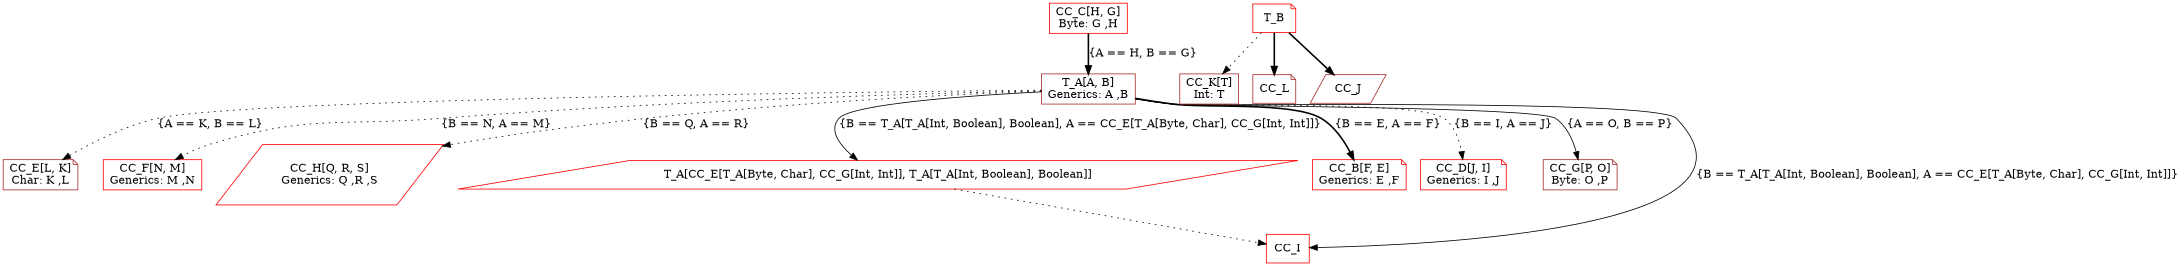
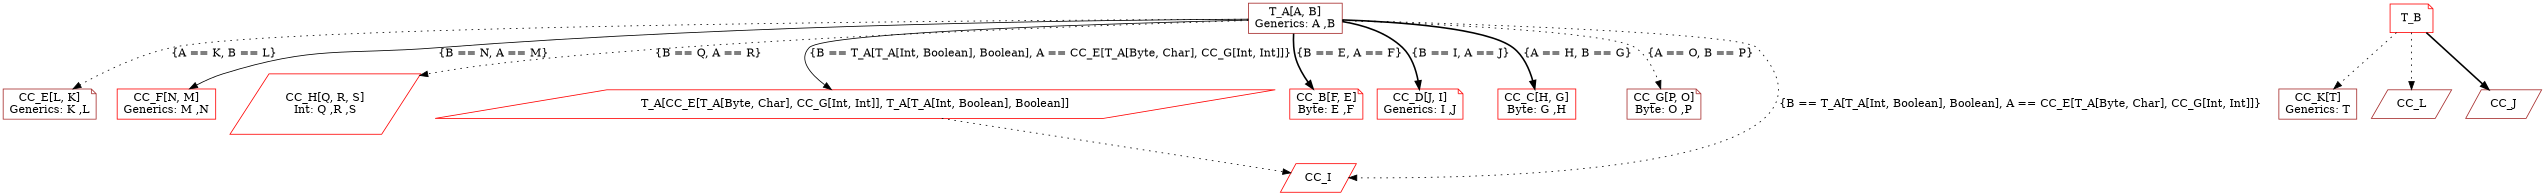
  strict digraph {
    node [color=red shape=note]
    edge [style=dotted]
    n1 [color=brown label="T_A[A, B]\nGenerics: A ,B" shape=box]
-   n2 [color=brown label="CC_E[L, K]\nChar: K ,L"]
+   n2 [color=brown label="CC_E[L, K]\nGenerics: K ,L"]
    n3 [label="CC_F[N, M]\nGenerics: M ,N" shape=box]
-   n4 [label="CC_H[Q, R, S]\nGenerics: Q ,R ,S" shape=parallelogram]
+   n4 [label="CC_H[Q, R, S]\nInt: Q ,R ,S" shape=parallelogram]
    n5 [label="T_A[CC_E[T_A[Byte, Char], CC_G[Int, Int]], T_A[T_A[Int, Boolean], Boolean]]" shape=parallelogram]
-   n6 [label="CC_B[F, E]\nGenerics: E ,F"]
+   n6 [label="CC_B[F, E]\nByte: E ,F"]
    n7 [label="CC_D[J, I]\nGenerics: I ,J"]
    n8 [label="CC_C[H, G]\nByte: G ,H" shape=box]
    n9 [color=brown label="CC_G[P, O]\nByte: O ,P"]
-   n10 [label=CC_I shape=box]
-   n11 [color=brown label="CC_K[T]\nInt: T" shape=box]
-   n12 [color=brown label=CC_L]
+   n10 [label=CC_I shape=parallelogram]
+   n11 [color=brown label="CC_K[T]\nGenerics: T" shape=box]
+   n12 [color=brown label=CC_L shape=parallelogram]
    n13 [color=brown label=CC_J shape=parallelogram]
    n14 [label=T_B]
    n1 -> n2 [label="{A == K, B == L}\n"]
-   n1 -> n3 [label="{B == N, A == M}\n"]
+   n1 -> n3 [label="{B == N, A == M}\n" style=solid]
    n1 -> n4 [label="{B == Q, A == R}\n"]
    n1 -> n5 [label="{B == T_A[T_A[Int, Boolean], Boolean], A == CC_E[T_A[Byte, Char], CC_G[Int, Int]]}\n" style=solid]
    n1 -> n6 [label="{B == E, A == F}\n" style=bold]
-   n1 -> n7 [label="{B == I, A == J}\n"]
-   n8 -> n1 [label="{A == H, B == G}\n" style=bold]
-   n1 -> n9 [label="{A == O, B == P}\n" style=solid]
-   n1 -> n10 [label="{B == T_A[T_A[Int, Boolean], Boolean], A == CC_E[T_A[Byte, Char], CC_G[Int, Int]]}\n" style=solid]
+   n1 -> n7 [label="{B == I, A == J}\n" style=bold]
+   n1 -> n8 [label="{A == H, B == G}\n" style=bold]
+   n1 -> n9 [label="{A == O, B == P}\n"]
+   n1 -> n10 [label="{B == T_A[T_A[Int, Boolean], Boolean], A == CC_E[T_A[Byte, Char], CC_G[Int, Int]]}\n"]
    n5 -> n10
    n14 -> n11
-   n14 -> n12 [style=bold]
+   n14 -> n12
    n14 -> n13 [style=bold]
  }
